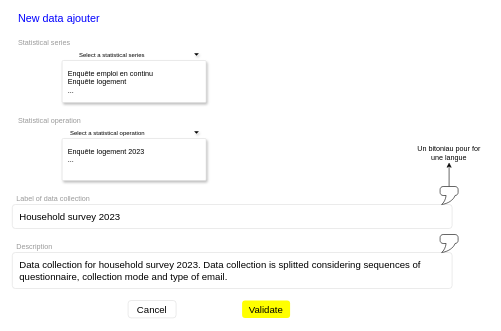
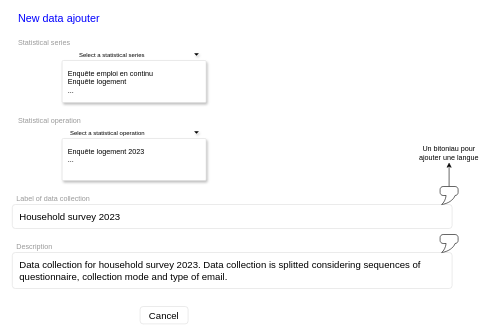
  <mxCell id="0" style=";html=1;" />
  <mxCell id="1" style=";html=1;" parent="0" />
  <mxCell id="2" value="Label of data collection" style="html=1;shadow=0;dashed=0;shape=mxgraph.bootstrap.rect;strokeColor=none;fillColor=none;fontColor=#999999;align=left;spacingLeft=5;whiteSpace=wrap;rounded=0;" parent="1" vertex="1"><mxGeometry x="20" y="320" width="200" height="20" as="geometry" /></mxCell>
  <mxCell id="3" value="Household survey 2023" style="html=1;shadow=0;dashed=0;shape=mxgraph.bootstrap.rrect;rSize=5;strokeColor=#dddddd;;align=left;spacingLeft=10;fontSize=16;whiteSpace=wrap;rounded=0;" parent="1" vertex="1"><mxGeometry x="20" y="340" width="733" height="40" as="geometry" /></mxCell>
  <mxCell id="4" value="Description" style="html=1;shadow=0;dashed=0;shape=mxgraph.bootstrap.rect;strokeColor=none;fillColor=none;fontColor=#999999;align=left;spacingLeft=5;whiteSpace=wrap;rounded=0;" parent="1" vertex="1"><mxGeometry x="20" y="400" width="200" height="20" as="geometry" /></mxCell>
  <mxCell id="5" value="Data collection for household survey 2023. Data collection is splitted considering sequences of questionnaire, collection mode and type of email. " style="html=1;shadow=0;dashed=0;shape=mxgraph.bootstrap.rrect;rSize=5;strokeColor=#dddddd;align=left;spacingLeft=10;fontSize=16;whiteSpace=wrap;rounded=0;" parent="1" vertex="1"><mxGeometry x="20" y="420" width="733" height="60" as="geometry" /></mxCell>
  <mxCell id="6" value="Statistical series" style="html=1;shadow=0;dashed=0;shape=mxgraph.bootstrap.rect;strokeColor=none;fillColor=none;fontColor=#999999;align=left;spacingLeft=5;whiteSpace=wrap;rounded=0;" parent="1" vertex="1"><mxGeometry x="23" y="60" width="200" height="20" as="geometry" /></mxCell>
  <mxCell id="7" value="Select a statistical series" style="html=1;shadow=0;dashed=0;shape=mxgraph.bootstrap.rect;strokeColor=none;fillColor=none;align=right;fontSize=10;whiteSpace=wrap;rounded=0;" parent="1" vertex="1"><mxGeometry x="23" y="80" width="220" height="20" as="geometry" /></mxCell>
  <mxCell id="8" value="" style="shape=triangle;strokeColor=none;fillColor=#000000;direction=south;rounded=0;shadow=1;fontSize=12;fontColor=#000000;align=center;html=1;" parent="1" vertex="1"><mxGeometry x="323" y="88" width="8" height="4" as="geometry" /></mxCell>
  <mxCell id="9" value="Enquête emploi en continu&lt;br&gt;&lt;div&gt;Enquête logement&lt;/div&gt;&lt;div&gt;...&lt;br&gt;&lt;/div&gt;" style="html=1;shadow=0;dashed=0;shape=mxgraph.bootstrap.rrect;fontSize=12;rSize=2;strokeColor=#dddddd;align=left;verticalAlign=top;spacing=10;shadow=1;whiteSpace=wrap;rounded=0;" parent="1" vertex="1"><mxGeometry x="103" y="100" width="240" height="70" as="geometry" /></mxCell>
  <mxCell id="10" style="edgeStyle=orthogonalEdgeStyle;rounded=0;orthogonalLoop=1;jettySize=auto;html=1;" edge="1" parent="1" source="11" target="12"><mxGeometry relative="1" as="geometry" /></mxCell>
  <mxCell id="11" value="" style="whiteSpace=wrap;html=1;shape=mxgraph.basic.roundRectCallout;dx=30;dy=15;size=5;boundedLbl=1;" vertex="1" parent="1"><mxGeometry x="733" y="310" width="30" height="30" as="geometry" /></mxCell>
- <mxCell id="12" value="Un bitoniau pour for une langue" style="text;html=1;strokeColor=none;fillColor=none;align=center;verticalAlign=middle;whiteSpace=wrap;rounded=0;" vertex="1" parent="1"><mxGeometry x="683" y="240" width="130" height="30" as="geometry" /></mxCell>
+ <mxCell id="12" value="Un bitoniau pour ajouter une langue" style="text;html=1;strokeColor=none;fillColor=none;align=center;verticalAlign=middle;whiteSpace=wrap;rounded=0;" vertex="1" parent="1"><mxGeometry x="683" y="240" width="130" height="30" as="geometry" /></mxCell>
  <mxCell id="13" value="Statistical operation" style="html=1;shadow=0;dashed=0;shape=mxgraph.bootstrap.rect;strokeColor=none;fillColor=none;fontColor=#999999;align=left;spacingLeft=5;whiteSpace=wrap;rounded=0;" vertex="1" parent="1"><mxGeometry x="23" y="190" width="200" height="20" as="geometry" /></mxCell>
  <mxCell id="14" value="" style="shape=triangle;strokeColor=none;fillColor=#000000;direction=south;rounded=0;shadow=1;fontSize=12;fontColor=#000000;align=center;html=1;" vertex="1" parent="1"><mxGeometry x="323" y="218" width="8" height="4" as="geometry" /></mxCell>
  <mxCell id="15" value="Enquête logement 2023&lt;br&gt;&lt;div&gt;...&lt;br&gt;&lt;/div&gt;" style="html=1;shadow=0;dashed=0;shape=mxgraph.bootstrap.rrect;fontSize=12;rSize=2;strokeColor=#dddddd;align=left;verticalAlign=top;spacing=10;shadow=1;whiteSpace=wrap;rounded=0;" vertex="1" parent="1"><mxGeometry x="103" y="230" width="240" height="70" as="geometry" /></mxCell>
  <mxCell id="16" value="" style="whiteSpace=wrap;html=1;shape=mxgraph.basic.roundRectCallout;dx=30;dy=15;size=5;boundedLbl=1;" vertex="1" parent="1"><mxGeometry x="733" y="390" width="30" height="30" as="geometry" /></mxCell>
  <mxCell id="17" value="&lt;font style=&quot;font-size: 18px;&quot;&gt;New data ajouter&lt;br&gt;&lt;/font&gt;" style="html=1;shadow=0;dashed=0;shape=mxgraph.bootstrap.rect;strokeColor=none;fillColor=none;fontColor=#0000FF;align=left;spacingLeft=5;whiteSpace=wrap;rounded=0;" vertex="1" parent="1"><mxGeometry x="23" y="20" width="200" height="20" as="geometry" /></mxCell>
- <mxCell id="18" value="Validate" style="html=1;shadow=0;dashed=0;shape=mxgraph.bootstrap.rrect;rSize=5;fontSize=16;fillColor=#FFFF00;strokeColor=none;fontColor=#000000;whiteSpace=wrap;" vertex="1" parent="1"><mxGeometry x="403" y="500" width="80" height="29" as="geometry" /></mxCell>
- <mxCell id="19" value="Cancel" style="html=1;shadow=0;dashed=0;shape=mxgraph.bootstrap.rrect;rSize=5;fontSize=16;strokeColor=#dddddd;whiteSpace=wrap;" vertex="1" parent="1"><mxGeometry x="213" y="500" width="80" height="29" as="geometry" /></mxCell>
+ <mxCell id="19" value="Cancel" style="html=1;shadow=0;dashed=0;shape=mxgraph.bootstrap.rrect;rSize=5;fontSize=16;strokeColor=#dddddd;whiteSpace=wrap;" vertex="1" parent="1"><mxGeometry x="233" y="510" width="80" height="29" as="geometry" /></mxCell>
  <mxCell id="20" value="Select a statistical operation" style="html=1;shadow=0;dashed=0;shape=mxgraph.bootstrap.rect;strokeColor=none;fillColor=none;align=right;fontSize=10;whiteSpace=wrap;rounded=0;" vertex="1" parent="1"><mxGeometry x="23" y="210" width="220" height="20" as="geometry" /></mxCell>
